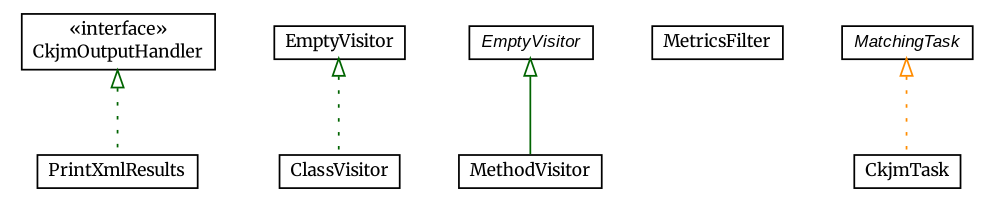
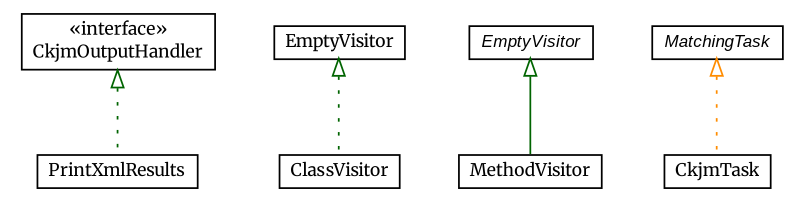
  digraph {
    fontname=Merriweather
    nodesep=0.25
    ranksep=0.5
    node [fontcolor=black fontname=Merriweather fontsize=10.0 shape=plaintext]
    edge [arrowtail=empty color=darkgreen dir=back fontname=Merriweather fontsize=10 headport=p labelfontname=arial labelfontsize=10 style=dotted tailport=p]
    n1 [label=<<table title="gr.spinellis.ckjm.CkjmOutputHandler" border="0" cellborder="1" cellspacing="0" cellpadding="2" port="p"> 		<tr><td><table border="0" cellspacing="0" cellpadding="1"> <tr><td align="center" balign="center"> &#171;interface&#187; </td></tr> <tr><td align="center" balign="center"> CkjmOutputHandler </td></tr> 		</table></td></tr> 		</table>>]
    n2 [label=<<table title="gr.spinellis.ckjm.ant.PrintXmlResults" border="0" cellborder="1" cellspacing="0" cellpadding="2" port="p"> 		<tr><td><table border="0" cellspacing="0" cellpadding="1"> <tr><td align="center" balign="center"> PrintXmlResults </td></tr> 		</table></td></tr> 		</table>>]
    n3 [label=<<table title="gr.spinellis.ckjm.ClassVisitor" border="0" cellborder="1" cellspacing="0" cellpadding="2" port="p"> 		<tr><td><table border="0" cellspacing="0" cellpadding="1"> <tr><td align="center" balign="center"> ClassVisitor </td></tr> 		</table></td></tr> 		</table>>]
    n4 [label=<<table title="gr.spinellis.ckjm.MethodVisitor" border="0" cellborder="1" cellspacing="0" cellpadding="2" port="p"> 		<tr><td><table border="0" cellspacing="0" cellpadding="1"> <tr><td align="center" balign="center"> MethodVisitor </td></tr> 		</table></td></tr> 		</table>>]
-   n5 [label=<<table title="gr.spinellis.ckjm.MetricsFilter" border="0" cellborder="1" cellspacing="0" cellpadding="2" port="p"> 		<tr><td><table border="0" cellspacing="0" cellpadding="1"> <tr><td align="center" balign="center"> MetricsFilter </td></tr> 		</table></td></tr> 		</table>>]
    n6 [label=<<table title="gr.spinellis.ckjm.ant.CkjmTask" border="0" cellborder="1" cellspacing="0" cellpadding="2" port="p"> 		<tr><td><table border="0" cellspacing="0" cellpadding="1"> <tr><td align="center" balign="center"> CkjmTask </td></tr> 		</table></td></tr> 		</table>>]
    n7 [label=<<table title="org.apache.bcel.classfile.EmptyVisitor" border="0" cellborder="1" cellspacing="0" cellpadding="2" port="p" href="http://java.sun.com/j2se/1.4.2/docs/api/org/apache/bcel/classfile/EmptyVisitor.html"> 		<tr><td><table border="0" cellspacing="0" cellpadding="1"> <tr><td align="center" balign="center"> EmptyVisitor </td></tr> 		</table></td></tr> 		</table>>]
    n8 [label=<<table title="org.apache.bcel.generic.EmptyVisitor" border="0" cellborder="1" cellspacing="0" cellpadding="2" port="p" href="http://java.sun.com/j2se/1.4.2/docs/api/org/apache/bcel/generic/EmptyVisitor.html"> 		<tr><td><table border="0" cellspacing="0" cellpadding="1"> <tr><td align="center" balign="center"><font face="arial italic"> EmptyVisitor </font></td></tr> 		</table></td></tr> 		</table>>]
    n9 [label=<<table title="org.apache.tools.ant.taskdefs.MatchingTask" border="0" cellborder="1" cellspacing="0" cellpadding="2" port="p" href="http://java.sun.com/j2se/1.4.2/docs/api/org/apache/tools/ant/taskdefs/MatchingTask.html"> 		<tr><td><table border="0" cellspacing="0" cellpadding="1"> <tr><td align="center" balign="center"><font face="arial italic"> MatchingTask </font></td></tr> 		</table></td></tr> 		</table>>]
    n1 -> n2
    n7 -> n3
    n8 -> n4 [style=solid]
    n9 -> n6 [color=darkorange]
  }
